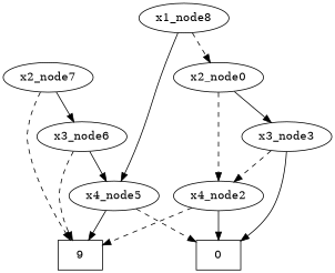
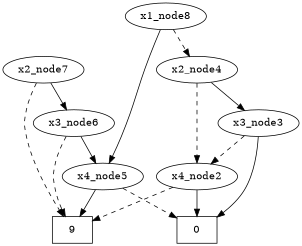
  digraph {
    0 [shape=box]
    n2 [label=9 shape=box]
    x4_node2
    x3_node3
-   x2_node4 [label=x2_node0]
+   x2_node4
    x4_node5
    x3_node6
    x2_node7
    x1_node8
    x4_node2 -> 0
    x4_node2 -> n2 [style=dashed]
    x3_node3 -> 0
    x3_node3 -> x4_node2 [style=dashed]
    x2_node4 -> x4_node2 [style=dashed]
    x2_node4 -> x3_node3
    x4_node5 -> 0 [style=dashed]
    x4_node5 -> n2
    x3_node6 -> n2 [style=dashed]
    x3_node6 -> x4_node5
    x2_node7 -> n2 [style=dashed]
    x2_node7 -> x3_node6
    x1_node8 -> x2_node4 [style=dashed]
    x1_node8 -> x4_node5
  }
